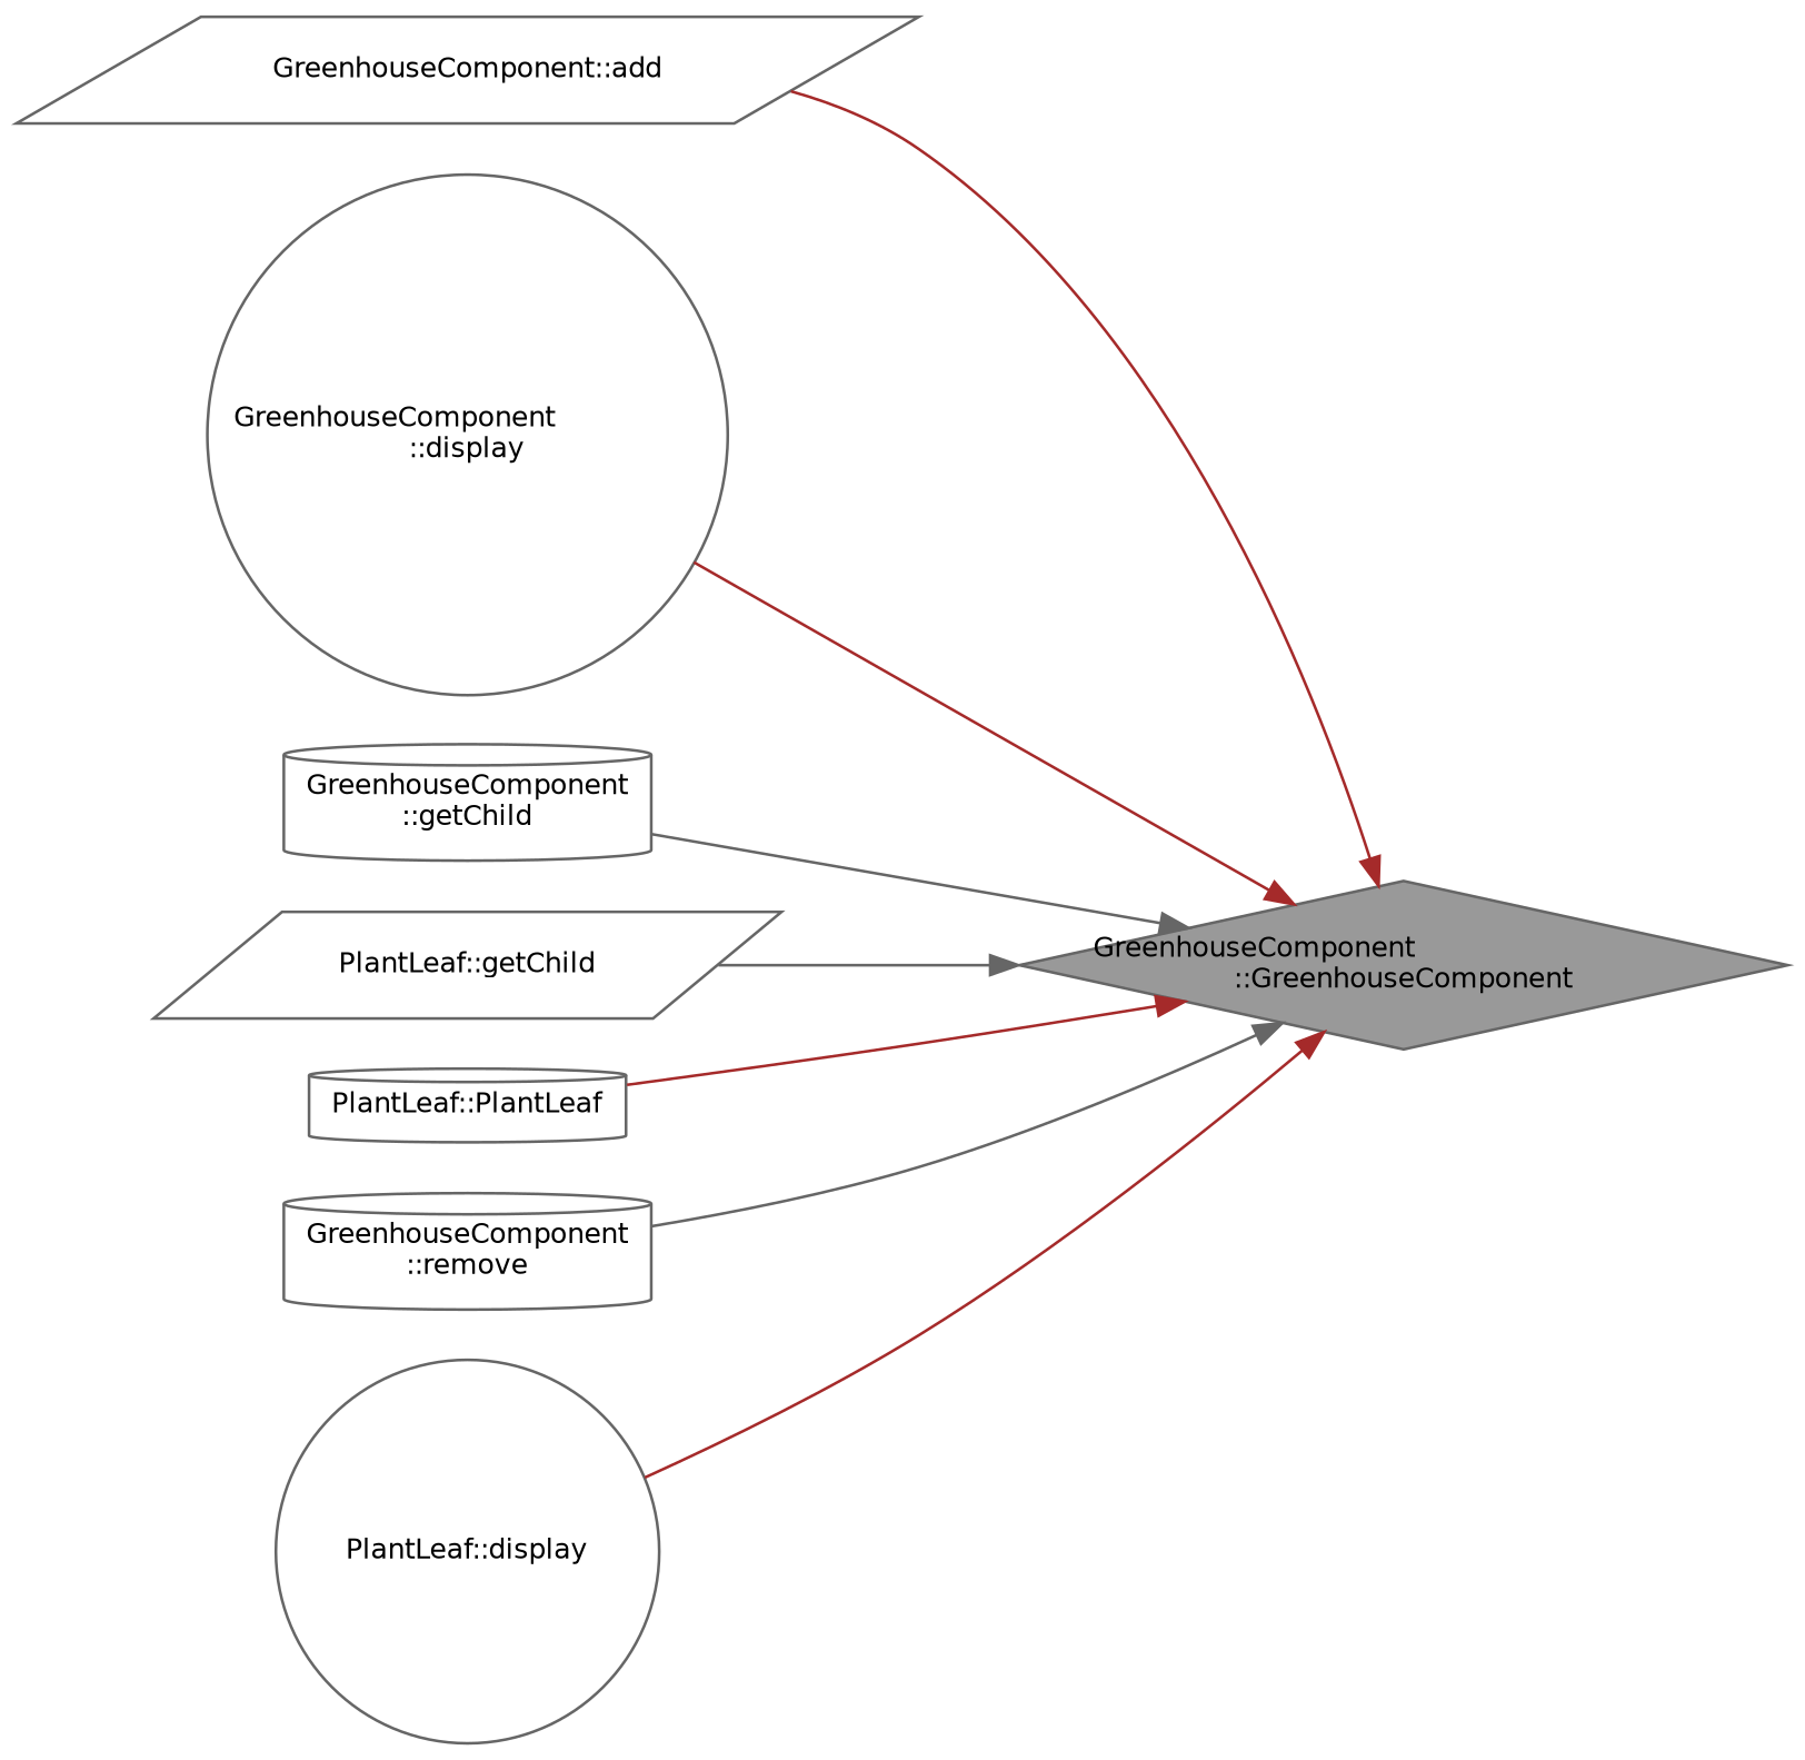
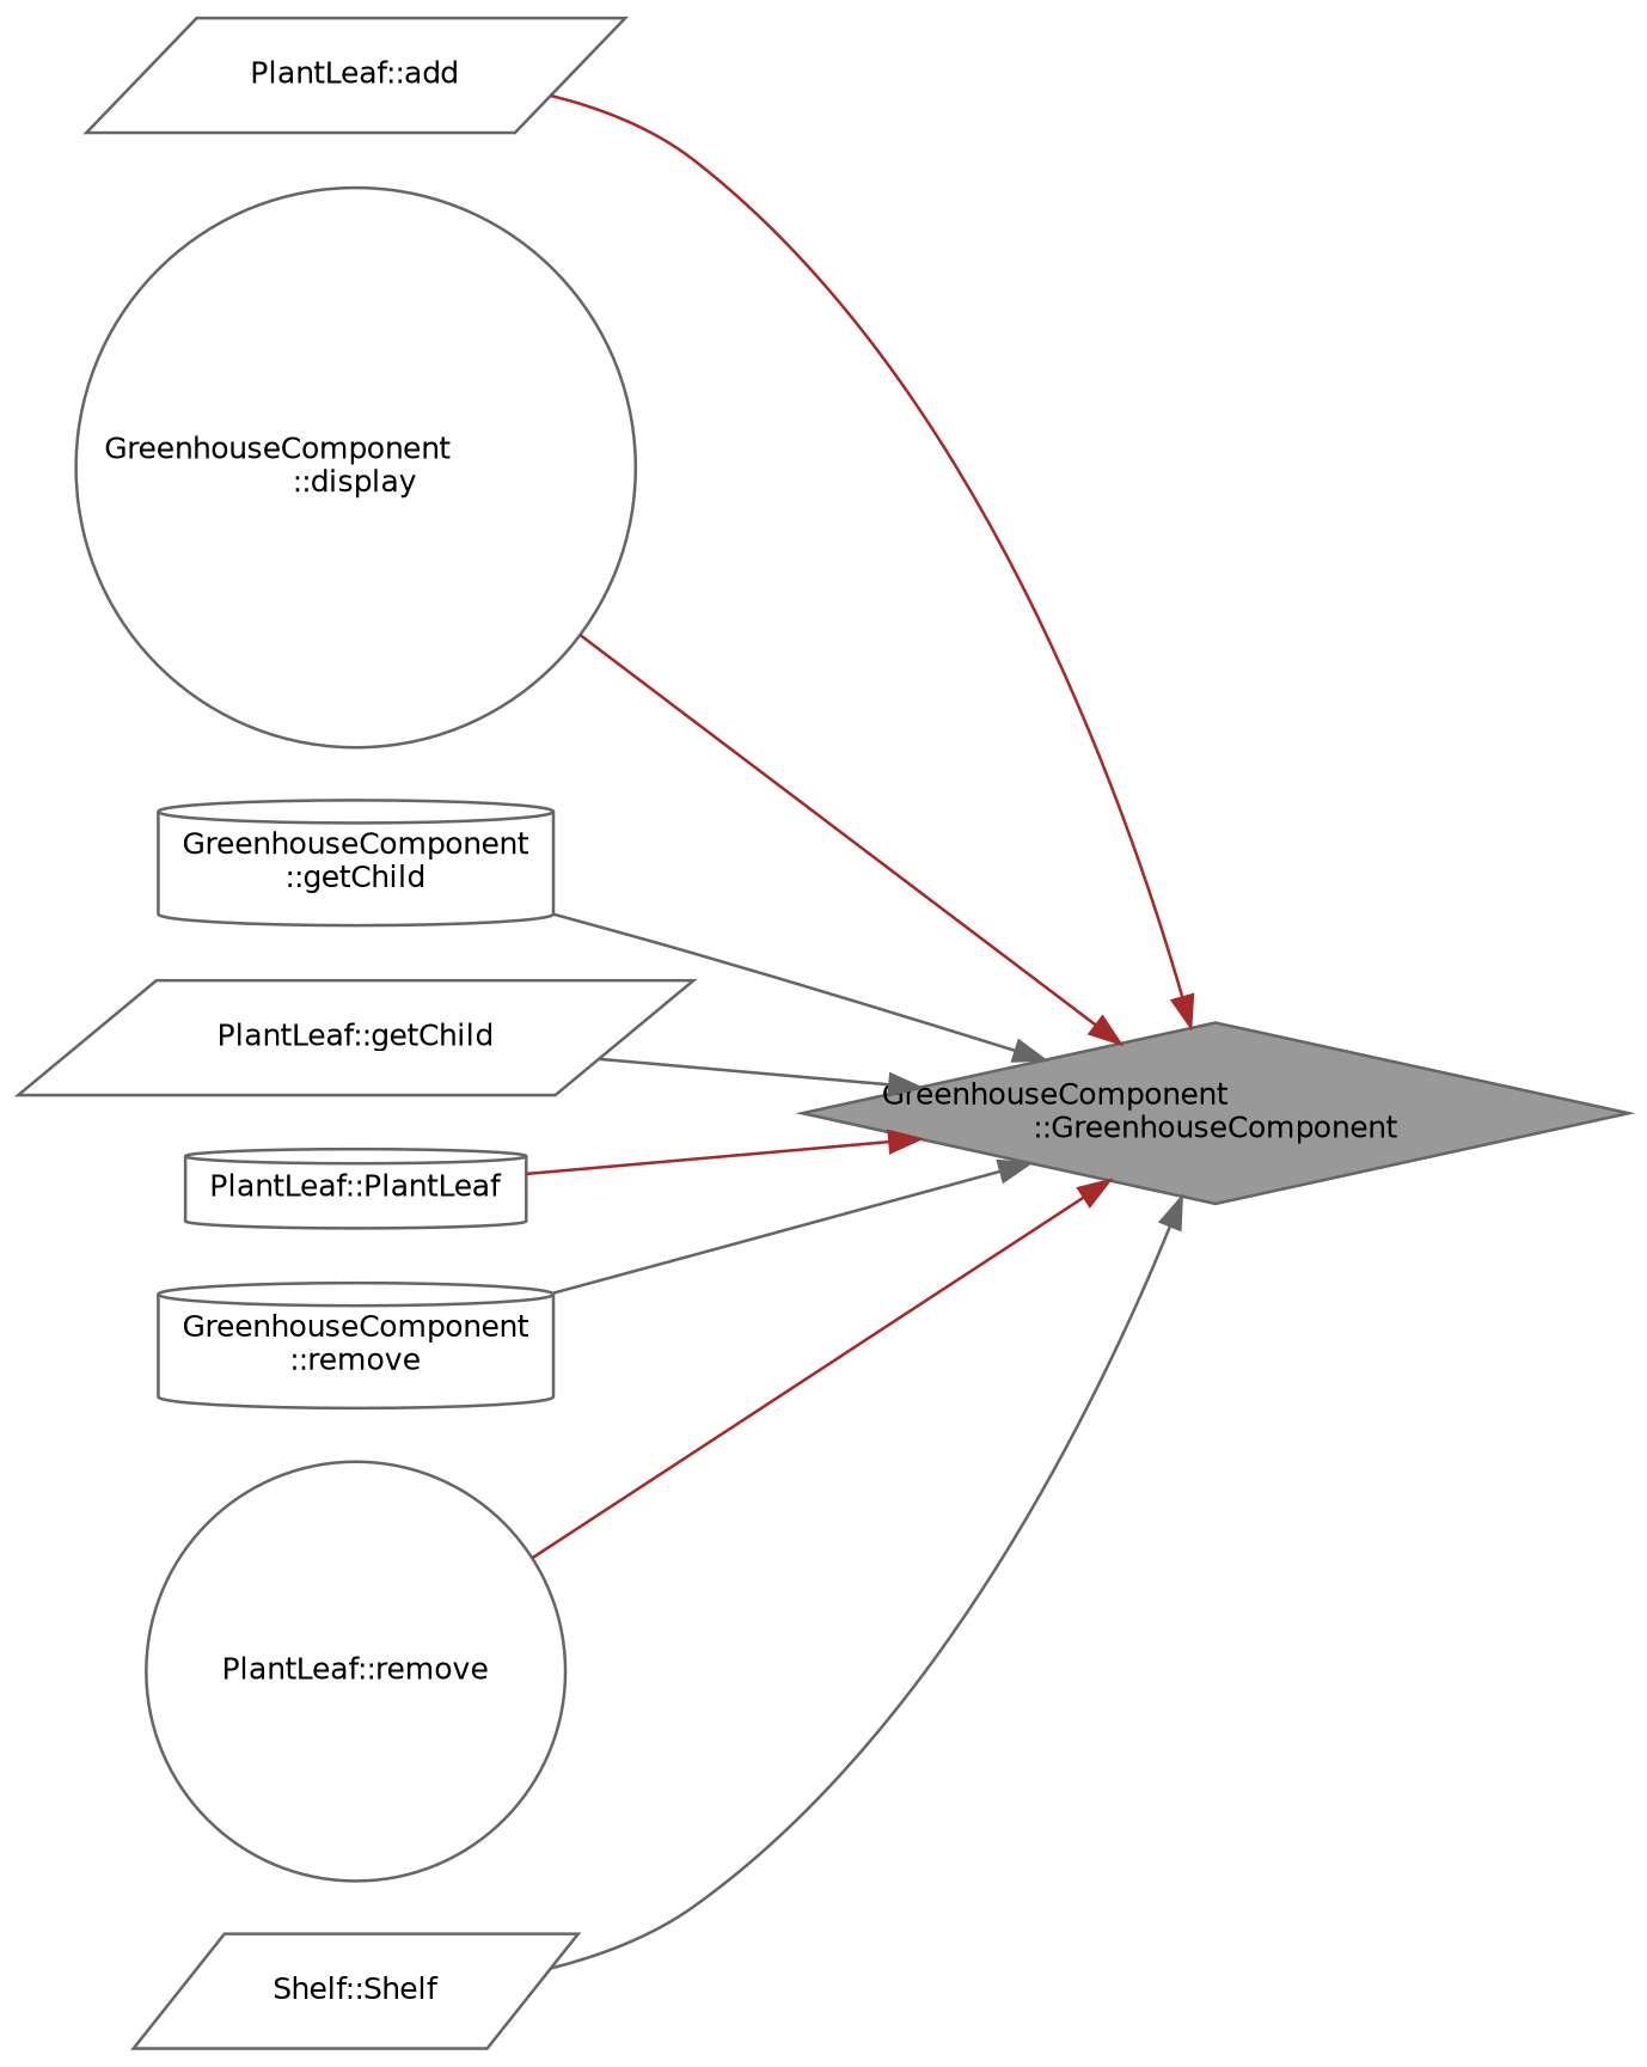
  digraph {
    rankdir=RL
    node [color=grey40 fillcolor=white fontname=Helvetica fontsize=10 shape=parallelogram style=filled]
    edge [color=brown dir=back fontname=Helvetica fontsize=10 labelfontname=Helvetica labelfontsize=10 style=solid]
    n1 [color=gray40 fillcolor=grey60 fontcolor=black height=0.2 label="GreenhouseComponent\l::GreenhouseComponent" shape=diamond width=0.4]
-   n2 [height=0.2 label="GreenhouseComponent::add" width=0.4]
+   n2 [height=0.2 label="PlantLeaf::add" width=0.4]
    n3 [height=0.2 label="GreenhouseComponent\l::display" shape=circle width=0.4]
    n4 [height=0.2 label="GreenhouseComponent\l::getChild" shape=cylinder width=0.4]
    n5 [height=0.2 label="PlantLeaf::getChild" width=0.4]
    n6 [height=0.2 label="PlantLeaf::PlantLeaf" shape=cylinder width=0.4]
    n7 [height=0.2 label="GreenhouseComponent\l::remove" shape=cylinder width=0.4]
-   n8 [height=0.2 label="PlantLeaf::display" shape=circle width=0.4]
+   n8 [height=0.2 label="PlantLeaf::remove" shape=circle width=0.4]
+   n9 [height=0.2 label="Shelf::Shelf" width=0.4]
    n1 -> n2
    n1 -> n3
    n1 -> n4 [color=gray40]
    n1 -> n5 [color=gray40]
    n1 -> n6
    n1 -> n7 [color=gray40]
    n1 -> n8
+   n1 -> n9 [color=gray40]
  }
